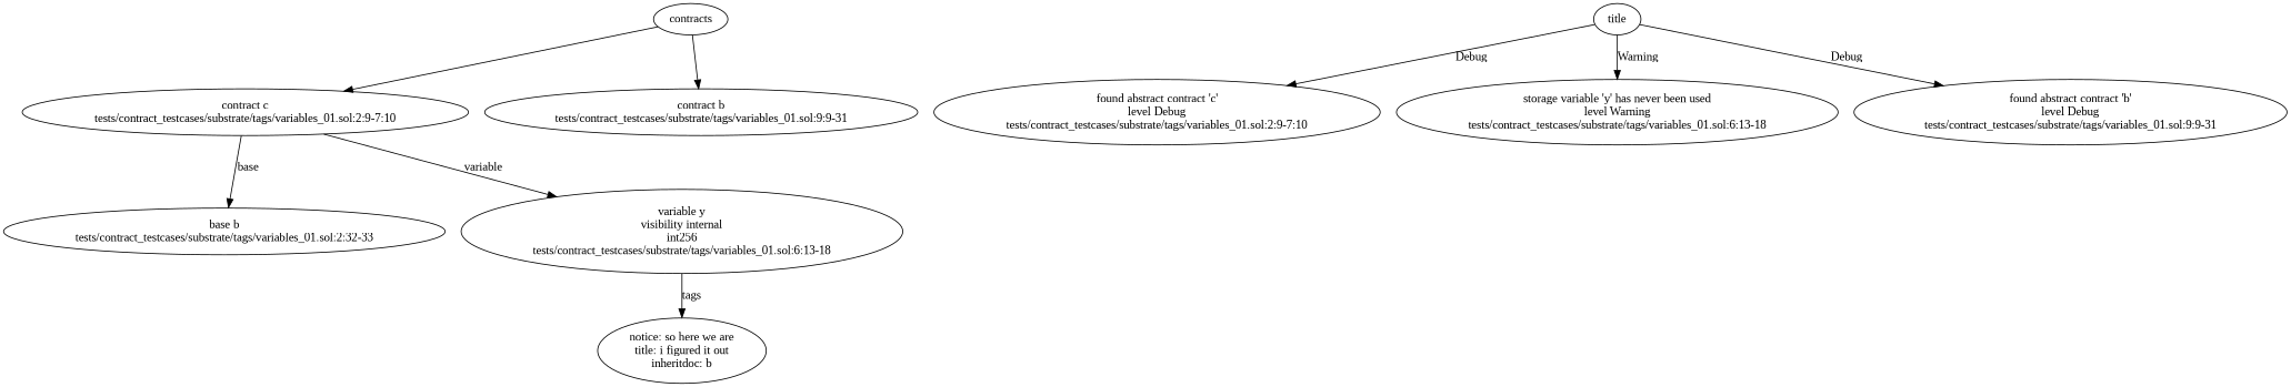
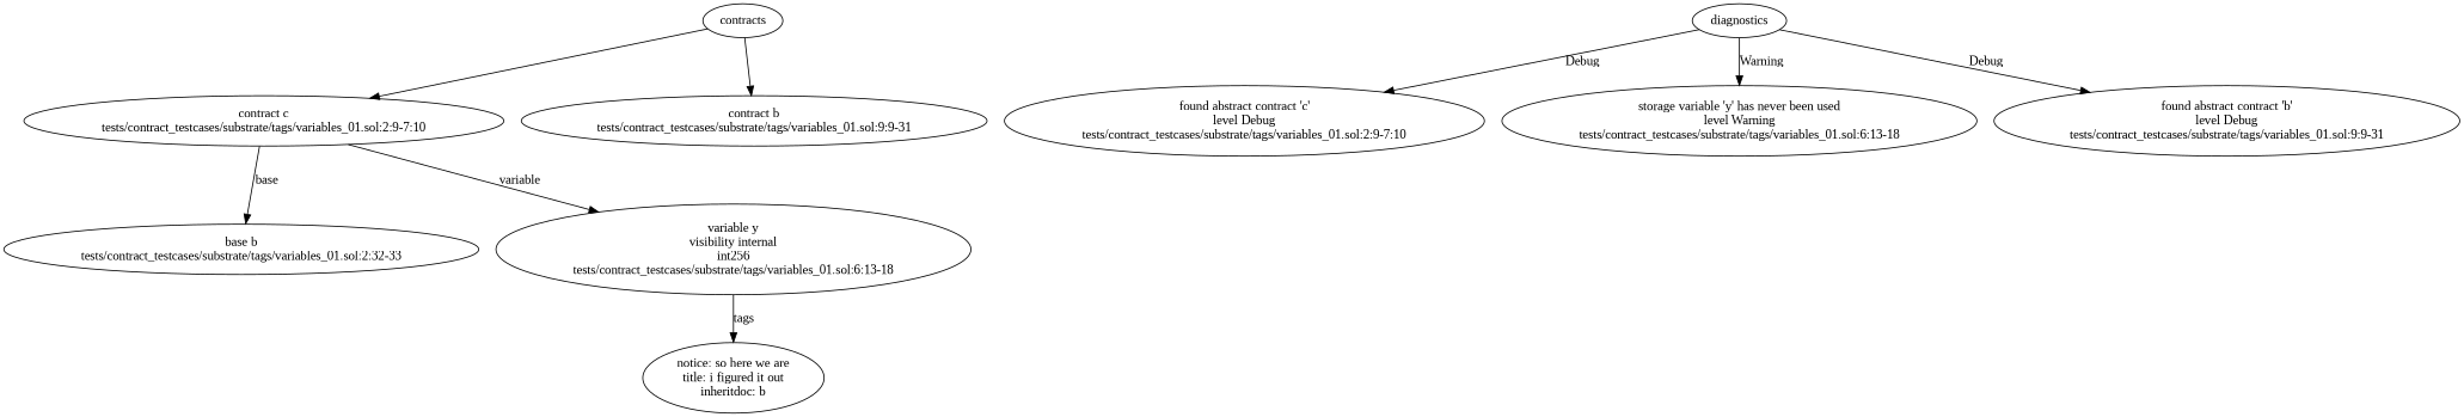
  strict digraph {
    fontname="Liberation Serif"
    node [fontname="Liberation Serif"]
    edge [fontname="Liberation Serif"]
    n1 [label="contract c\ntests/contract_testcases/substrate/tags/variables_01.sol:2:9-7:10"]
    n2 [label="base b\ntests/contract_testcases/substrate/tags/variables_01.sol:2:32-33"]
    n3 [label="variable y\nvisibility internal\nint256\ntests/contract_testcases/substrate/tags/variables_01.sol:6:13-18"]
    n4 [label="notice: so here we are\ntitle: i figured it out\ninheritdoc: b"]
    n5 [label="contract b\ntests/contract_testcases/substrate/tags/variables_01.sol:9:9-31"]
    n6 [label="found abstract contract 'c'\nlevel Debug\ntests/contract_testcases/substrate/tags/variables_01.sol:2:9-7:10"]
    n7 [label="storage variable 'y' has never been used\nlevel Warning\ntests/contract_testcases/substrate/tags/variables_01.sol:6:13-18"]
    n8 [label="found abstract contract 'b'\nlevel Debug\ntests/contract_testcases/substrate/tags/variables_01.sol:9:9-31"]
    contracts
-   diagnostics [label=title]
+   diagnostics
    n1 -> n2 [label=base]
    n1 -> n3 [label=variable]
    n3 -> n4 [label=tags]
    contracts -> n1
    contracts -> n5
    diagnostics -> n6 [label=Debug]
    diagnostics -> n7 [label=Warning]
    diagnostics -> n8 [label=Debug]
  }
